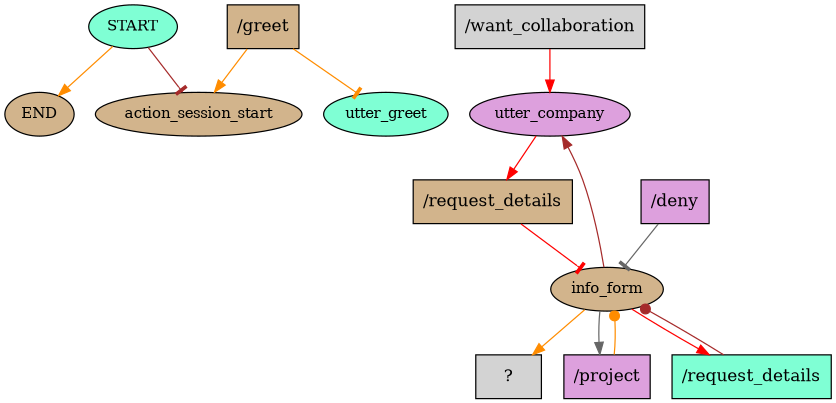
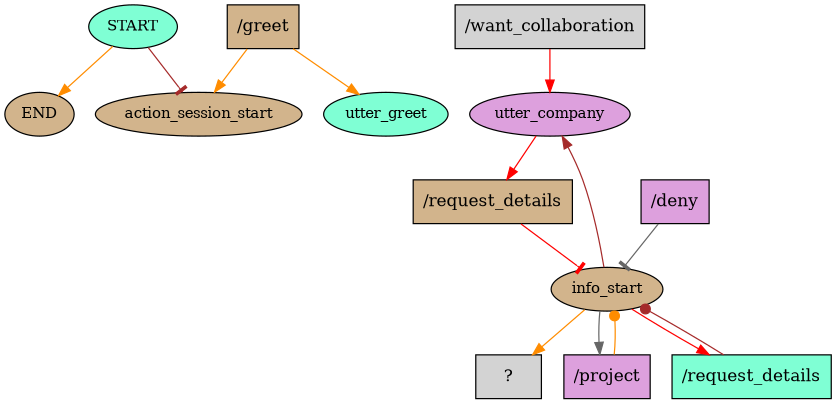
  digraph {
    node [fillcolor=tan style=filled shape=rect]
    edge [arrowhead=normal color=darkorange]
    n1 [fillcolor=aquamarine fontsize=12 label=START shape=""]
    n2 [fontsize=12 label=END shape=""]
    n3 [fontsize=12 label=action_session_start shape=""]
    n4 [label="/greet"]
    n5 [fillcolor=aquamarine fontsize=12 label=utter_greet shape=""]
    n6 [fillcolor=lightgrey label="/want_collaboration"]
    n7 [fillcolor=plum fontsize=12 label=utter_company shape=""]
    n8 [label="/request_details"]
-   n9 [fontsize=12 label=info_form shape=""]
+   n9 [fontsize=12 label=info_start shape=""]
    n10 [fillcolor=lightgrey label="  ?  "]
    n11 [fillcolor=plum label="/project"]
    n12 [fillcolor=aquamarine label="/request_details"]
    n13 [fillcolor=plum label="/deny"]
    n1 -> n2
    n1 -> n3 [arrowhead=tee color=brown]
    n4 -> n3
-   n4 -> n5 [arrowhead=tee]
+   n4 -> n5
    n6 -> n7 [color=red]
    n7 -> n8 [color=red]
    n8 -> n9 [arrowhead=tee color=red]
    n9 -> n7 [color=brown]
    n9 -> n10
    n9 -> n11 [color=gray40]
    n9 -> n12 [color=red]
    n11 -> n9 [arrowhead=dot]
    n12 -> n9 [arrowhead=dot color=brown]
    n13 -> n9 [arrowhead=tee color=gray40]
  }
